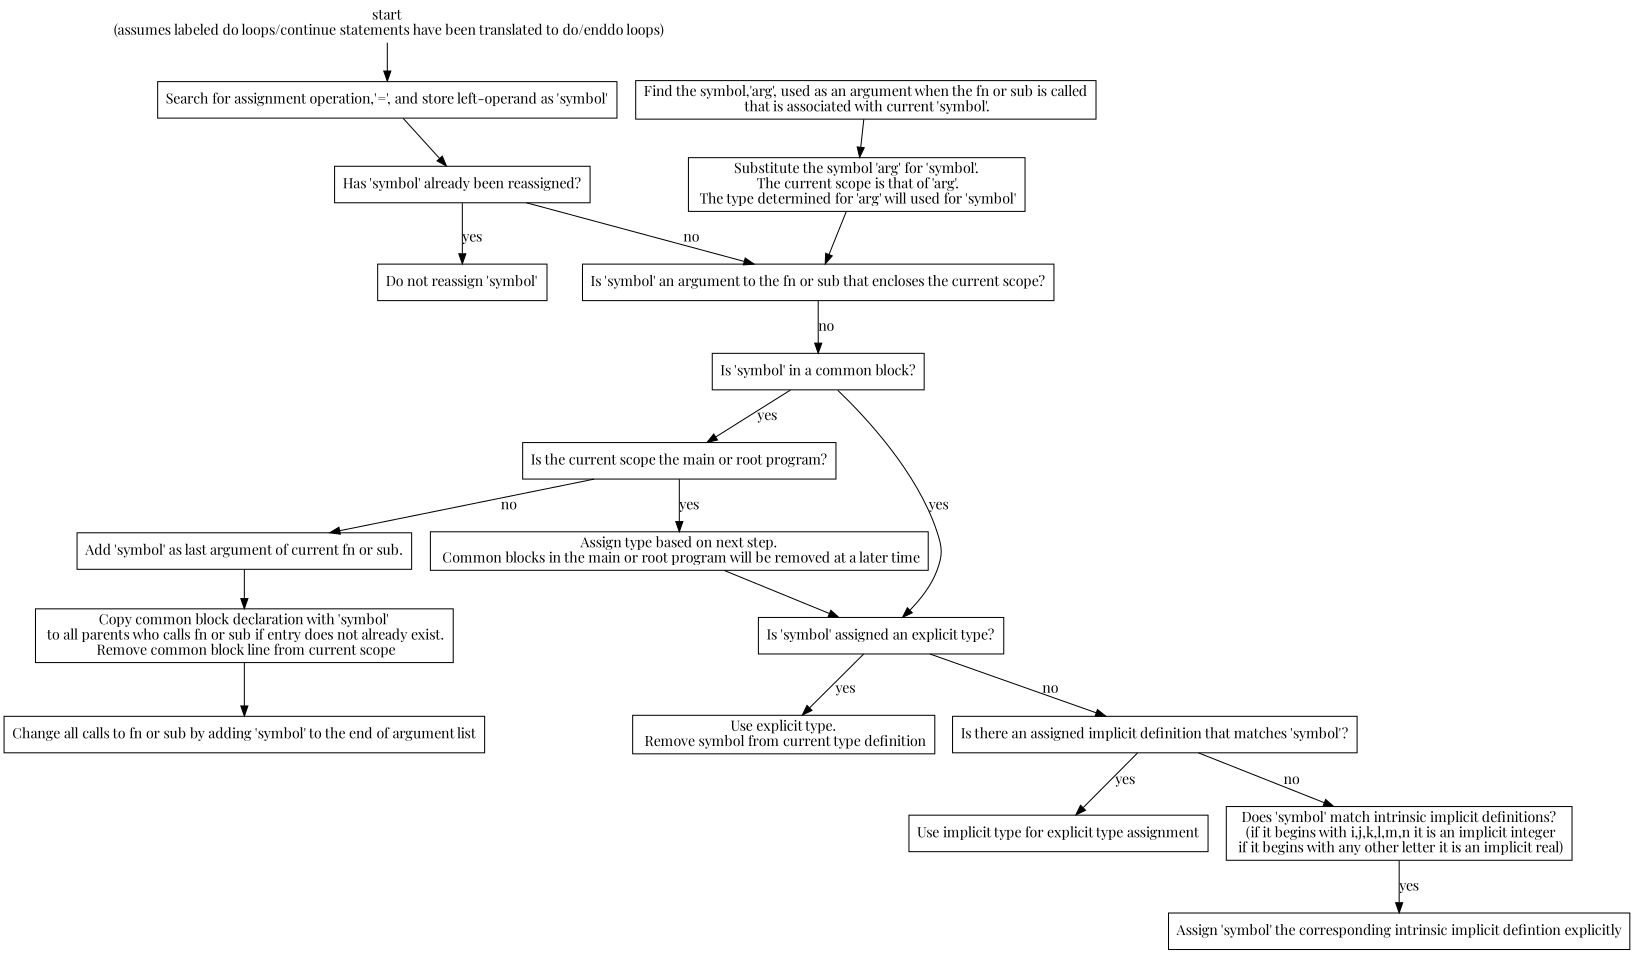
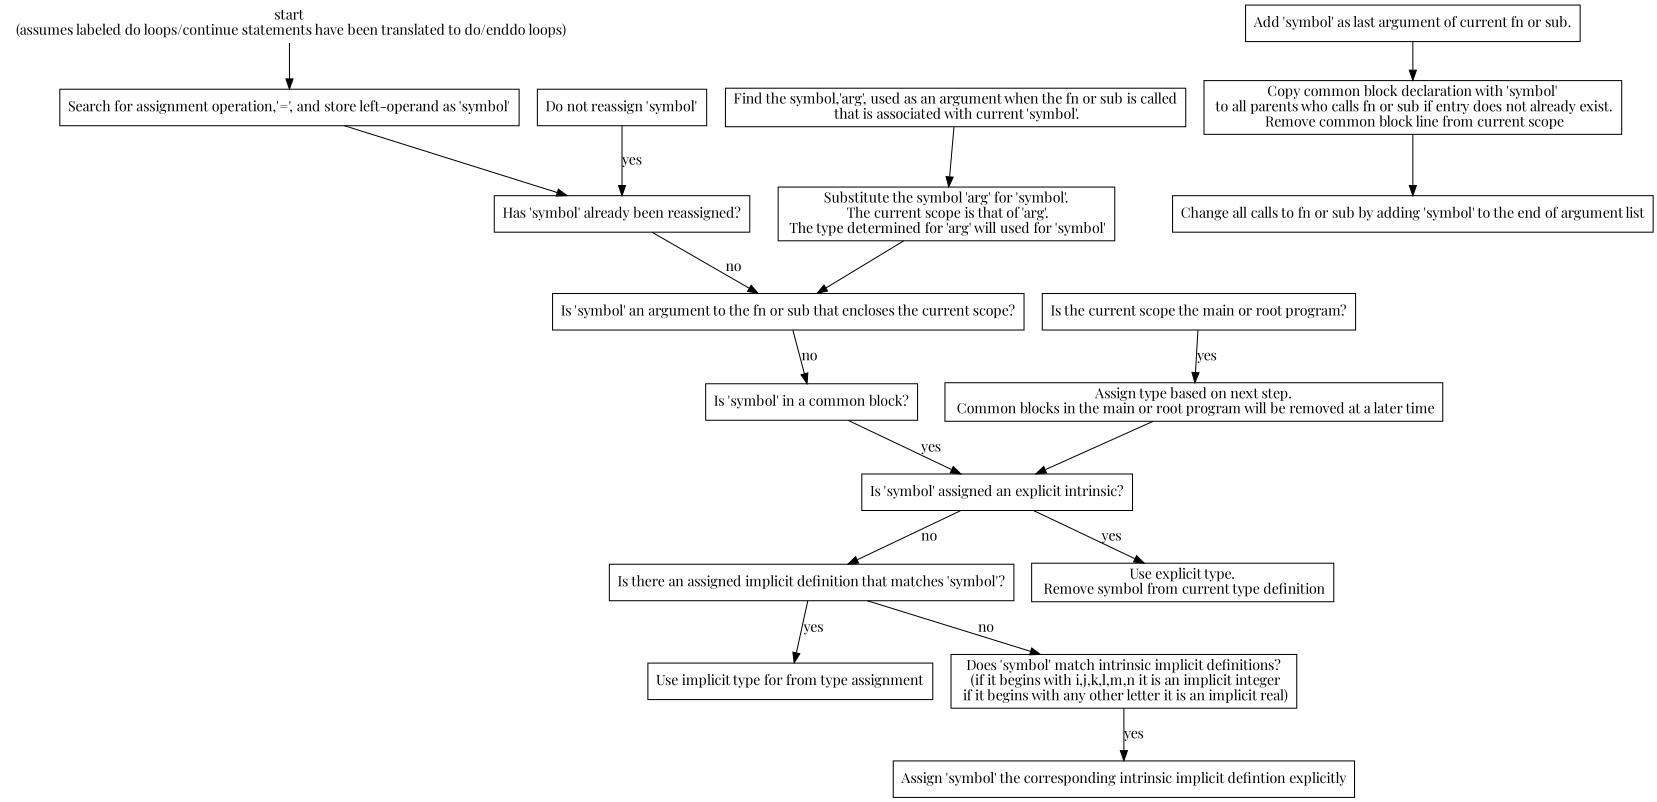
  digraph {
    fontname="Playfair Display"
    node [fontname="Playfair Display" shape=record]
    edge [fontname="Playfair Display"]
    n1 [label="start\n (assumes labeled do loops/continue statements have been translated to do/enddo loops)" shape=plaintext]
    n2 [label="Search for assignment operation,'=', and store left-operand as 'symbol'"]
    n3 [label="Has 'symbol' already been reassigned?"]
    n4 [label="Do not reassign 'symbol'"]
    n5 [label="Is 'symbol' an argument to the fn or sub that encloses the current scope?"]
    n6 [label="Is 'symbol' in a common block?"]
    n7 [label="Is the current scope the main or root program?"]
-   n8 [label="Is 'symbol' assigned an explicit type?"]
+   n8 [label="Is 'symbol' assigned an explicit intrinsic?"]
    n9 [label="Find the symbol,'arg', used as an argument when the fn or sub is called\n that is associated with current 'symbol'."]
    n10 [label="Substitute the symbol 'arg' for 'symbol'.\n The current scope is that of 'arg'.\n The type determined for 'arg' will used for 'symbol'"]
    n11 [label="Assign type based on next step.\n Common blocks in the main or root program will be removed at a later time"]
    n12 [label="Add 'symbol' as last argument of current fn or sub."]
    n13 [label="Is there an assigned implicit definition that matches 'symbol'?"]
    n14 [label="Use explicit type.\n Remove symbol from current type definition"]
    n15 [label="Copy common block declaration with 'symbol'\n to all parents who calls fn or sub if entry does not already exist.\n Remove common block line from current scope"]
-   n16 [label="Use implicit type for explicit type assignment"]
+   n16 [label="Use implicit type for from type assignment"]
    n17 [label="Does 'symbol' match intrinsic implicit definitions?\n (if it begins with i,j,k,l,m,n it is an implicit integer\n if it begins with any other letter it is an implicit real)"]
    n18 [label="Assign 'symbol' the corresponding intrinsic implicit defintion explicitly"]
    n19 [label="Change all calls to fn or sub by adding 'symbol' to the end of argument list"]
    n1 -> n2
    n2 -> n3
-   n3 -> n4 [label=yes]
+   n4 -> n3 [label=yes]
    n3 -> n5 [label=no]
    n5 -> n6 [label=no]
-   n6 -> n7 [label=yes]
    n6 -> n8 [label=yes]
    n7 -> n11 [label=yes]
-   n7 -> n12 [label=no]
    n8 -> n13 [label=no]
    n8 -> n14 [label=yes]
    n9 -> n10
    n10 -> n5
    n11 -> n8
    n12 -> n15
    n13 -> n16 [label=yes]
    n13 -> n17 [label=no]
    n15 -> n19
    n17 -> n18 [label=yes]
  }
